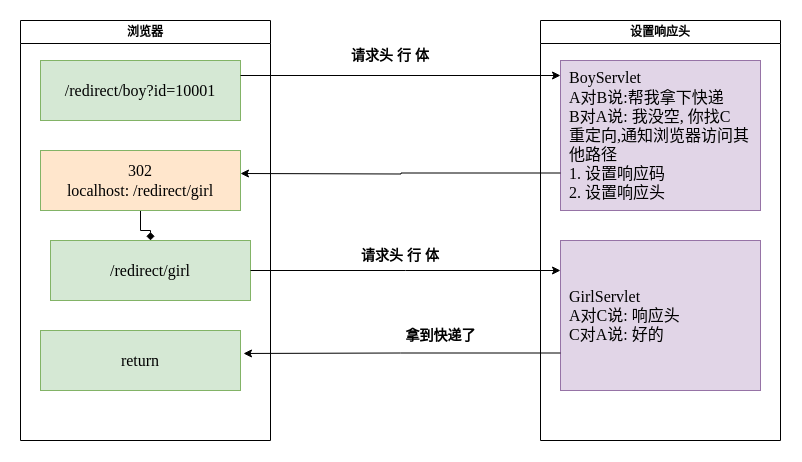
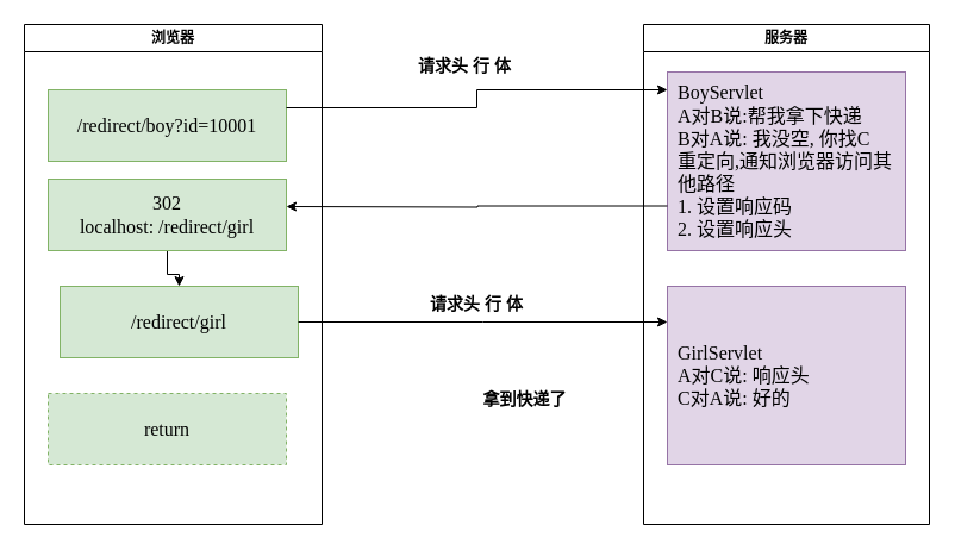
  <mxCell id="0" />
  <mxCell id="1" parent="0" />
  <mxCell id="2" value="浏览器" style="swimlane;whiteSpace=wrap;html=1;" vertex="1" parent="1"><mxGeometry x="20" y="20" width="250" height="420" as="geometry" /></mxCell>
- <mxCell id="3" value="&lt;span style=&quot;font-family: &amp;quot;PingFang SC&amp;quot;, &amp;quot;Noto Sans SC&amp;quot;, &amp;quot;Meslo LG&amp;quot;, &amp;quot;Microsoft YaHei&amp;quot;; font-size: 16px;&quot;&gt;/redirect/boy?id=10001&lt;/span&gt;" style="rounded=0;whiteSpace=wrap;html=1;strokeColor=#82b366;fillColor=#d5e8d4;" vertex="1" parent="2"><mxGeometry x="20" y="40" width="200" height="60" as="geometry" /></mxCell>
- <mxCell id="4" style="edgeStyle=orthogonalEdgeStyle;rounded=0;orthogonalLoop=1;jettySize=auto;html=1;exitX=0.5;exitY=1;exitDx=0;exitDy=0;fontSize=14;fontColor=#000000;endArrow=diamond;" edge="1" parent="2" source="5" target="6"><mxGeometry relative="1" as="geometry" /></mxCell>
- <mxCell id="5" value="&lt;span style=&quot;font-family: &amp;quot;PingFang SC&amp;quot;, &amp;quot;Noto Sans SC&amp;quot;, &amp;quot;Meslo LG&amp;quot;, &amp;quot;Microsoft YaHei&amp;quot;; font-size: 16px;&quot;&gt;302&lt;/span&gt;&lt;br style=&quot;box-sizing: border-box; font-family: &amp;quot;PingFang SC&amp;quot;, &amp;quot;Noto Sans SC&amp;quot;, &amp;quot;Meslo LG&amp;quot;, &amp;quot;Microsoft YaHei&amp;quot;; font-size: 16px;&quot;&gt;&lt;span style=&quot;font-family: &amp;quot;PingFang SC&amp;quot;, &amp;quot;Noto Sans SC&amp;quot;, &amp;quot;Meslo LG&amp;quot;, &amp;quot;Microsoft YaHei&amp;quot;; font-size: 16px;&quot;&gt;localhost: /redirect/girl&lt;/span&gt;" style="rounded=0;whiteSpace=wrap;html=1;labelBackgroundColor=none;fontSize=14;fillColor=#ffe6cc;strokeColor=#82b366;" vertex="1" parent="2"><mxGeometry x="20" y="130" width="200" height="60" as="geometry" /></mxCell>
+ <mxCell id="3" value="&lt;span style=&quot;font-family: &amp;quot;PingFang SC&amp;quot;, &amp;quot;Noto Sans SC&amp;quot;, &amp;quot;Meslo LG&amp;quot;, &amp;quot;Microsoft YaHei&amp;quot;; font-size: 16px;&quot;&gt;/redirect/boy?id=10001&lt;/span&gt;" style="rounded=0;whiteSpace=wrap;html=1;strokeColor=#82b366;fillColor=#d5e8d4;" vertex="1" parent="2"><mxGeometry x="20" y="55" width="200" height="60" as="geometry" /></mxCell>
+ <mxCell id="4" style="edgeStyle=orthogonalEdgeStyle;rounded=0;orthogonalLoop=1;jettySize=auto;html=1;exitX=0.5;exitY=1;exitDx=0;exitDy=0;fontSize=14;fontColor=#000000;" edge="1" parent="2" source="5" target="6"><mxGeometry relative="1" as="geometry" /></mxCell>
+ <mxCell id="5" value="&lt;span style=&quot;font-family: &amp;quot;PingFang SC&amp;quot;, &amp;quot;Noto Sans SC&amp;quot;, &amp;quot;Meslo LG&amp;quot;, &amp;quot;Microsoft YaHei&amp;quot;; font-size: 16px;&quot;&gt;302&lt;/span&gt;&lt;br style=&quot;box-sizing: border-box; font-family: &amp;quot;PingFang SC&amp;quot;, &amp;quot;Noto Sans SC&amp;quot;, &amp;quot;Meslo LG&amp;quot;, &amp;quot;Microsoft YaHei&amp;quot;; font-size: 16px;&quot;&gt;&lt;span style=&quot;font-family: &amp;quot;PingFang SC&amp;quot;, &amp;quot;Noto Sans SC&amp;quot;, &amp;quot;Meslo LG&amp;quot;, &amp;quot;Microsoft YaHei&amp;quot;; font-size: 16px;&quot;&gt;localhost: /redirect/girl&lt;/span&gt;" style="rounded=0;whiteSpace=wrap;html=1;labelBackgroundColor=none;fontSize=14;fillColor=#d5e8d4;strokeColor=#82b366;" vertex="1" parent="2"><mxGeometry x="20" y="130" width="200" height="60" as="geometry" /></mxCell>
  <mxCell id="6" value="&lt;span style=&quot;font-family: &amp;quot;PingFang SC&amp;quot;, &amp;quot;Noto Sans SC&amp;quot;, &amp;quot;Meslo LG&amp;quot;, &amp;quot;Microsoft YaHei&amp;quot;; font-size: 16px;&quot;&gt;/redirect/girl&lt;/span&gt;" style="rounded=0;whiteSpace=wrap;html=1;labelBackgroundColor=none;fontSize=14;fillColor=#d5e8d4;strokeColor=#82b366;fontColor=#000000;" vertex="1" parent="2"><mxGeometry x="30" y="220" width="200" height="60" as="geometry" /></mxCell>
- <mxCell id="7" value="&lt;span style=&quot;font-family: &amp;quot;PingFang SC&amp;quot;, &amp;quot;Noto Sans SC&amp;quot;, &amp;quot;Meslo LG&amp;quot;, &amp;quot;Microsoft YaHei&amp;quot;; font-size: 16px;&quot;&gt;return&lt;/span&gt;" style="rounded=0;whiteSpace=wrap;html=1;labelBackgroundColor=none;fontSize=14;fillColor=#d5e8d4;strokeColor=#82b366;fontColor=#000000;" vertex="1" parent="2"><mxGeometry x="20" y="310" width="200" height="60" as="geometry" /></mxCell>
- <mxCell id="8" value="设置响应头" style="swimlane;whiteSpace=wrap;html=1;" vertex="1" parent="1"><mxGeometry x="540" y="20" width="240" height="420" as="geometry" /></mxCell>
+ <mxCell id="7" value="&lt;span style=&quot;font-family: &amp;quot;PingFang SC&amp;quot;, &amp;quot;Noto Sans SC&amp;quot;, &amp;quot;Meslo LG&amp;quot;, &amp;quot;Microsoft YaHei&amp;quot;; font-size: 16px;&quot;&gt;return&lt;/span&gt;" style="rounded=0;whiteSpace=wrap;html=1;labelBackgroundColor=none;fontSize=14;fillColor=#d5e8d4;strokeColor=#82b366;fontColor=#000000;dashed=1;" vertex="1" parent="2"><mxGeometry x="20" y="310" width="200" height="60" as="geometry" /></mxCell>
+ <mxCell id="8" value="服务器" style="swimlane;whiteSpace=wrap;html=1;" vertex="1" parent="1"><mxGeometry x="540" y="20" width="240" height="420" as="geometry" /></mxCell>
  <mxCell id="9" value="&lt;span style=&quot;font-family: &amp;quot;PingFang SC&amp;quot;, &amp;quot;Noto Sans SC&amp;quot;, &amp;quot;Meslo LG&amp;quot;, &amp;quot;Microsoft YaHei&amp;quot;; font-size: 16px;&quot;&gt;BoyServlet&lt;/span&gt;&lt;br style=&quot;box-sizing: border-box; font-family: &amp;quot;PingFang SC&amp;quot;, &amp;quot;Noto Sans SC&amp;quot;, &amp;quot;Meslo LG&amp;quot;, &amp;quot;Microsoft YaHei&amp;quot;; font-size: 16px;&quot;&gt;&lt;span style=&quot;font-family: &amp;quot;PingFang SC&amp;quot;, &amp;quot;Noto Sans SC&amp;quot;, &amp;quot;Meslo LG&amp;quot;, &amp;quot;Microsoft YaHei&amp;quot;; font-size: 16px;&quot;&gt;A对B说:帮我拿下快递&lt;/span&gt;&lt;br style=&quot;box-sizing: border-box; font-family: &amp;quot;PingFang SC&amp;quot;, &amp;quot;Noto Sans SC&amp;quot;, &amp;quot;Meslo LG&amp;quot;, &amp;quot;Microsoft YaHei&amp;quot;; font-size: 16px;&quot;&gt;&lt;span style=&quot;font-family: &amp;quot;PingFang SC&amp;quot;, &amp;quot;Noto Sans SC&amp;quot;, &amp;quot;Meslo LG&amp;quot;, &amp;quot;Microsoft YaHei&amp;quot;; font-size: 16px;&quot;&gt;B对A说: 我没空, 你找C&lt;/span&gt;&lt;br style=&quot;box-sizing: border-box; font-family: &amp;quot;PingFang SC&amp;quot;, &amp;quot;Noto Sans SC&amp;quot;, &amp;quot;Meslo LG&amp;quot;, &amp;quot;Microsoft YaHei&amp;quot;; font-size: 16px;&quot;&gt;&lt;span style=&quot;font-family: &amp;quot;PingFang SC&amp;quot;, &amp;quot;Noto Sans SC&amp;quot;, &amp;quot;Meslo LG&amp;quot;, &amp;quot;Microsoft YaHei&amp;quot;; font-size: 16px;&quot;&gt;重定向,通知浏览器访问其他路径&lt;/span&gt;&lt;br style=&quot;box-sizing: border-box; font-family: &amp;quot;PingFang SC&amp;quot;, &amp;quot;Noto Sans SC&amp;quot;, &amp;quot;Meslo LG&amp;quot;, &amp;quot;Microsoft YaHei&amp;quot;; font-size: 16px;&quot;&gt;&lt;span style=&quot;font-family: &amp;quot;PingFang SC&amp;quot;, &amp;quot;Noto Sans SC&amp;quot;, &amp;quot;Meslo LG&amp;quot;, &amp;quot;Microsoft YaHei&amp;quot;; font-size: 16px;&quot;&gt;1. 设置响应码&lt;/span&gt;&lt;br style=&quot;box-sizing: border-box; font-family: &amp;quot;PingFang SC&amp;quot;, &amp;quot;Noto Sans SC&amp;quot;, &amp;quot;Meslo LG&amp;quot;, &amp;quot;Microsoft YaHei&amp;quot;; font-size: 16px;&quot;&gt;&lt;span style=&quot;font-family: &amp;quot;PingFang SC&amp;quot;, &amp;quot;Noto Sans SC&amp;quot;, &amp;quot;Meslo LG&amp;quot;, &amp;quot;Microsoft YaHei&amp;quot;; font-size: 16px;&quot;&gt;2. 设置响应头&lt;/span&gt;" style="rounded=0;whiteSpace=wrap;html=1;labelBackgroundColor=none;fillColor=#e1d5e7;strokeColor=#9673a6;align=left;spacingLeft=7;" vertex="1" parent="8"><mxGeometry x="20" y="40" width="200" height="150" as="geometry" /></mxCell>
  <mxCell id="10" value="&lt;span style=&quot;font-family: &amp;quot;PingFang SC&amp;quot;, &amp;quot;Noto Sans SC&amp;quot;, &amp;quot;Meslo LG&amp;quot;, &amp;quot;Microsoft YaHei&amp;quot;; font-size: 16px;&quot;&gt;GirlServlet&lt;/span&gt;&lt;br style=&quot;box-sizing: border-box; font-family: &amp;quot;PingFang SC&amp;quot;, &amp;quot;Noto Sans SC&amp;quot;, &amp;quot;Meslo LG&amp;quot;, &amp;quot;Microsoft YaHei&amp;quot;; font-size: 16px;&quot;&gt;&lt;span style=&quot;font-family: &amp;quot;PingFang SC&amp;quot;, &amp;quot;Noto Sans SC&amp;quot;, &amp;quot;Meslo LG&amp;quot;, &amp;quot;Microsoft YaHei&amp;quot;; font-size: 16px;&quot;&gt;A对C说: 响应头&lt;/span&gt;&lt;br style=&quot;box-sizing: border-box; font-family: &amp;quot;PingFang SC&amp;quot;, &amp;quot;Noto Sans SC&amp;quot;, &amp;quot;Meslo LG&amp;quot;, &amp;quot;Microsoft YaHei&amp;quot;; font-size: 16px;&quot;&gt;&lt;span style=&quot;font-family: &amp;quot;PingFang SC&amp;quot;, &amp;quot;Noto Sans SC&amp;quot;, &amp;quot;Meslo LG&amp;quot;, &amp;quot;Microsoft YaHei&amp;quot;; font-size: 16px;&quot;&gt;C对A说: 好的&lt;/span&gt;" style="rounded=0;whiteSpace=wrap;html=1;labelBackgroundColor=none;fillColor=#e1d5e7;strokeColor=#9673a6;align=left;spacingLeft=7;" vertex="1" parent="8"><mxGeometry x="20" y="220" width="200" height="150" as="geometry" /></mxCell>
  <mxCell id="11" style="edgeStyle=orthogonalEdgeStyle;rounded=0;orthogonalLoop=1;jettySize=auto;html=1;exitX=1;exitY=0.25;exitDx=0;exitDy=0;entryX=0;entryY=0.1;entryDx=0;entryDy=0;entryPerimeter=0;fontColor=#000000;" edge="1" parent="1" source="3" target="9"><mxGeometry relative="1" as="geometry" /></mxCell>
  <mxCell id="12" value="请求头 行 体" style="text;html=1;strokeColor=none;fillColor=none;align=center;verticalAlign=middle;whiteSpace=wrap;rounded=0;labelBackgroundColor=none;fontColor=#000000;fontStyle=1;fontSize=14;" vertex="1" parent="1"><mxGeometry x="290" y="40" width="200" height="30" as="geometry" /></mxCell>
  <mxCell id="13" style="edgeStyle=orthogonalEdgeStyle;rounded=0;orthogonalLoop=1;jettySize=auto;html=1;exitX=0;exitY=0.75;exitDx=0;exitDy=0;fontSize=14;fontColor=#000000;" edge="1" parent="1" source="9"><mxGeometry relative="1" as="geometry"><mxPoint x="240" y="173" as="targetPoint" /></mxGeometry></mxCell>
  <mxCell id="14" style="edgeStyle=orthogonalEdgeStyle;rounded=0;orthogonalLoop=1;jettySize=auto;html=1;exitX=1;exitY=0.5;exitDx=0;exitDy=0;entryX=0;entryY=0.25;entryDx=0;entryDy=0;fontSize=14;fontColor=#000000;" edge="1" parent="1" source="6"><mxGeometry relative="1" as="geometry"><mxPoint x="560" y="270" as="targetPoint" /></mxGeometry></mxCell>
  <mxCell id="15" value="请求头 行 体" style="text;html=1;strokeColor=none;fillColor=none;align=center;verticalAlign=middle;whiteSpace=wrap;rounded=0;labelBackgroundColor=none;fontColor=#000000;fontStyle=1;fontSize=14;" vertex="1" parent="1"><mxGeometry x="300" y="240" width="200" height="30" as="geometry" /></mxCell>
- <mxCell id="16" style="edgeStyle=orthogonalEdgeStyle;rounded=0;orthogonalLoop=1;jettySize=auto;html=1;exitX=0;exitY=0.75;exitDx=0;exitDy=0;entryX=1.015;entryY=0.383;entryDx=0;entryDy=0;entryPerimeter=0;fontSize=14;fontColor=#000000;" edge="1" parent="1" source="10" target="7"><mxGeometry relative="1" as="geometry" /></mxCell>
  <mxCell id="17" value="拿到快递了" style="text;html=1;align=center;verticalAlign=middle;resizable=0;points=[];autosize=1;strokeColor=none;fillColor=none;fontSize=14;fontColor=#000000;fontStyle=1" vertex="1" parent="1"><mxGeometry x="395" y="320" width="90" height="30" as="geometry" /></mxCell>
